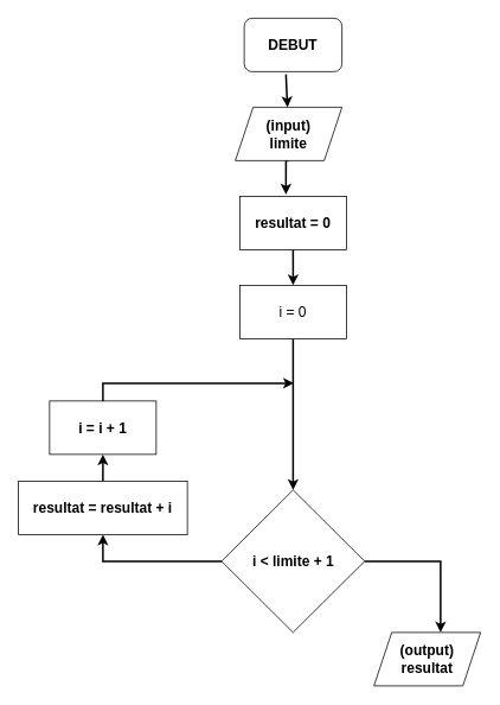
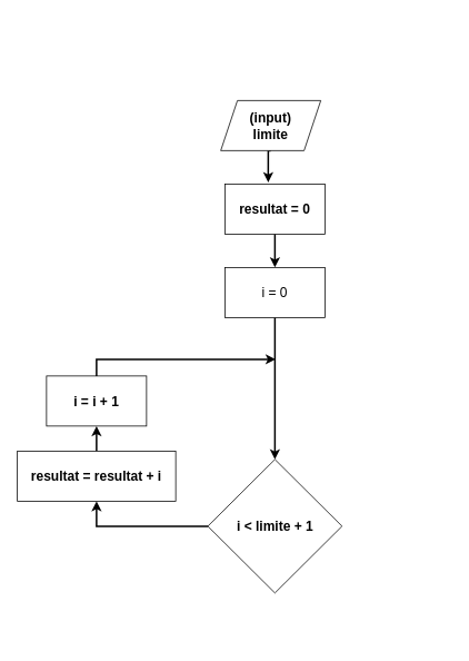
  <mxCell id="0" />
  <mxCell id="1" parent="0" />
- <mxCell id="2" value="&lt;font size=&quot;1&quot;&gt;&lt;b style=&quot;font-size: 16px;&quot;&gt;DEBUT&lt;/b&gt;&lt;/font&gt;" style="rounded=1;whiteSpace=wrap;html=1;" vertex="1" parent="1"><mxGeometry x="274" y="20" width="110" height="60" as="geometry" /></mxCell>
  <mxCell id="3" style="edgeStyle=orthogonalEdgeStyle;rounded=0;orthogonalLoop=1;jettySize=auto;html=1;exitX=0.5;exitY=1;exitDx=0;exitDy=0;entryX=0.433;entryY=-0.033;entryDx=0;entryDy=0;entryPerimeter=0;fontSize=16;strokeWidth=2;" edge="1" parent="1" source="4" target="6"><mxGeometry relative="1" as="geometry" /></mxCell>
  <mxCell id="4" value="&lt;font style=&quot;font-size: 16px;&quot;&gt;&lt;b&gt;(input)&lt;br&gt;limite&lt;/b&gt;&lt;/font&gt;" style="shape=parallelogram;perimeter=parallelogramPerimeter;whiteSpace=wrap;html=1;fixedSize=1;" vertex="1" parent="1"><mxGeometry x="264" y="120" width="120" height="60" as="geometry" /></mxCell>
  <mxCell id="5" style="edgeStyle=orthogonalEdgeStyle;rounded=0;orthogonalLoop=1;jettySize=auto;html=1;exitX=0.5;exitY=1;exitDx=0;exitDy=0;entryX=0.5;entryY=0;entryDx=0;entryDy=0;fontSize=16;strokeWidth=2;" edge="1" parent="1" source="6" target="11"><mxGeometry relative="1" as="geometry" /></mxCell>
  <mxCell id="6" value="&lt;b&gt;resultat = 0&lt;/b&gt;" style="rounded=0;whiteSpace=wrap;html=1;fontSize=16;" vertex="1" parent="1"><mxGeometry x="269" y="220" width="120" height="60" as="geometry" /></mxCell>
  <mxCell id="7" style="edgeStyle=orthogonalEdgeStyle;rounded=0;orthogonalLoop=1;jettySize=auto;html=1;exitX=0;exitY=0.5;exitDx=0;exitDy=0;entryX=0.5;entryY=1;entryDx=0;entryDy=0;fontSize=16;strokeWidth=2;" edge="1" parent="1" source="9" target="13"><mxGeometry relative="1" as="geometry" /></mxCell>
- <mxCell id="8" style="edgeStyle=orthogonalEdgeStyle;rounded=0;orthogonalLoop=1;jettySize=auto;html=1;exitX=1;exitY=0.5;exitDx=0;exitDy=0;fontSize=16;entryX=0.625;entryY=0;entryDx=0;entryDy=0;entryPerimeter=0;strokeWidth=2;" edge="1" parent="1" source="9" target="14"><mxGeometry relative="1" as="geometry"><mxPoint x="530" y="560" as="targetPoint" /></mxGeometry></mxCell>
  <mxCell id="9" value="&lt;b&gt;i &amp;lt; limite + 1&lt;/b&gt;" style="rhombus;whiteSpace=wrap;html=1;fontSize=16;" vertex="1" parent="1"><mxGeometry x="248.5" y="550" width="161" height="160" as="geometry" /></mxCell>
  <mxCell id="10" style="edgeStyle=orthogonalEdgeStyle;rounded=0;orthogonalLoop=1;jettySize=auto;html=1;exitX=0.5;exitY=1;exitDx=0;exitDy=0;entryX=0.5;entryY=0;entryDx=0;entryDy=0;fontSize=16;strokeWidth=2;" edge="1" parent="1" source="11" target="9"><mxGeometry relative="1" as="geometry" /></mxCell>
  <mxCell id="11" value="i = 0" style="rounded=0;whiteSpace=wrap;html=1;fontSize=16;" vertex="1" parent="1"><mxGeometry x="269" y="320" width="120" height="60" as="geometry" /></mxCell>
  <mxCell id="12" style="edgeStyle=orthogonalEdgeStyle;rounded=0;orthogonalLoop=1;jettySize=auto;html=1;exitX=0.5;exitY=0;exitDx=0;exitDy=0;fontSize=16;strokeWidth=2;" edge="1" parent="1" source="13" target="15"><mxGeometry relative="1" as="geometry" /></mxCell>
  <mxCell id="13" value="&lt;b&gt;resultat = resultat + i&lt;/b&gt;" style="rounded=0;whiteSpace=wrap;html=1;fontSize=16;" vertex="1" parent="1"><mxGeometry x="20" y="540" width="190" height="60" as="geometry" /></mxCell>
- <mxCell id="14" value="&lt;b&gt;(output)&lt;br&gt;resultat&lt;/b&gt;" style="shape=parallelogram;perimeter=parallelogramPerimeter;whiteSpace=wrap;html=1;fixedSize=1;fontSize=16;" vertex="1" parent="1"><mxGeometry x="420" y="710" width="120" height="60" as="geometry" /></mxCell>
  <mxCell id="15" value="&lt;b&gt;i = i + 1&lt;/b&gt;" style="rounded=0;whiteSpace=wrap;html=1;fontSize=16;" vertex="1" parent="1"><mxGeometry x="55" y="450" width="120" height="60" as="geometry" /></mxCell>
  <mxCell id="16" value="" style="endArrow=classic;html=1;rounded=0;fontSize=16;exitX=0.5;exitY=0;exitDx=0;exitDy=0;strokeWidth=2;" edge="1" parent="1" source="15"><mxGeometry width="50" height="50" relative="1" as="geometry"><mxPoint x="360" y="570" as="sourcePoint" /><mxPoint x="330" y="430" as="targetPoint" /><Array as="points"><mxPoint x="115" y="430" /></Array></mxGeometry></mxCell>
- <mxCell id="17" value="" style="endArrow=classic;html=1;rounded=0;fontSize=16;exitX=0.427;exitY=1.05;exitDx=0;exitDy=0;exitPerimeter=0;strokeWidth=2;" edge="1" parent="1" source="2" target="4"><mxGeometry width="50" height="50" relative="1" as="geometry"><mxPoint x="360" y="330" as="sourcePoint" /><mxPoint x="410" y="280" as="targetPoint" /></mxGeometry></mxCell>
